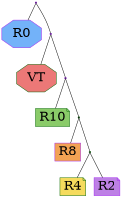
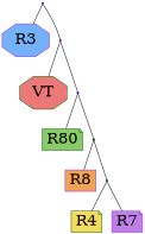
  digraph {
    node [color=purple fillcolor=black fontsize=28 shape=point style=filled]
    edge [arrowhead=none]
-   n1 [fillcolor="#73B2F9" label=R0 shape=octagon]
+   n1 [fillcolor="#73B2F9" label=R3 shape=octagon]
    n2 [color=darkgreen fillcolor="#EC7877" label=VT shape=octagon]
-   n3 [color=darkgreen fillcolor="#8ACB69" label=R10 shape=note]
+   n3 [color=darkgreen fillcolor="#8ACB69" label=R80 shape=note]
    n4 [color=darkgreen fillcolor="#F5DB5D" label=R4 shape=note]
-   n5 [fillcolor="#BD80E5" label=R2 shape=note]
+   n5 [fillcolor="#BD80E5" label=R7 shape=note]
    n6 [fillcolor="#F2A253" label=R8 shape=box]
    Int0 [color=darkgreen fontsize=""]
    Int1 [color=darkgreen fontsize=""]
    Int2 [fontsize=""]
    Int3 [fontsize=""]
    Int4 [fontsize=""]
    Int0 -> n4
    Int0 -> n5
    Int1 -> n6
    Int1 -> Int0
    Int2 -> n3
    Int2 -> Int1
    Int3 -> n2
    Int3 -> Int2
    Int4 -> n1
    Int4 -> Int3
  }
